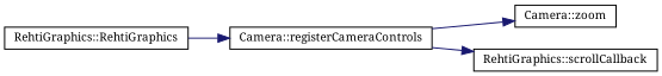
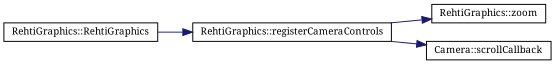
  digraph {
    fontname="Noto Serif"
    rankdir=RL
    node [color=black fillcolor=white fontname="Noto Serif" fontsize=10 shape=record style=filled]
    edge [color=midnightblue dir=back fontname="Noto Serif" fontsize=10 labelfontname=Helvetica labelfontsize=10 style=solid]
-   n1 [height=0.2 label="Camera::zoom" width=0.4]
-   n2 [height=0.2 label="Camera::registerCameraControls" width=0.4]
+   n1 [height=0.2 label="RehtiGraphics::zoom" width=0.4]
+   n2 [height=0.2 label="RehtiGraphics::registerCameraControls" width=0.4]
    n3 [height=0.2 label="RehtiGraphics::RehtiGraphics" width=0.4]
-   n4 [height=0.2 label="RehtiGraphics::scrollCallback" width=0.4]
+   n4 [height=0.2 label="Camera::scrollCallback" width=0.4]
    n1 -> n2
    n2 -> n3
    n4 -> n2
  }
